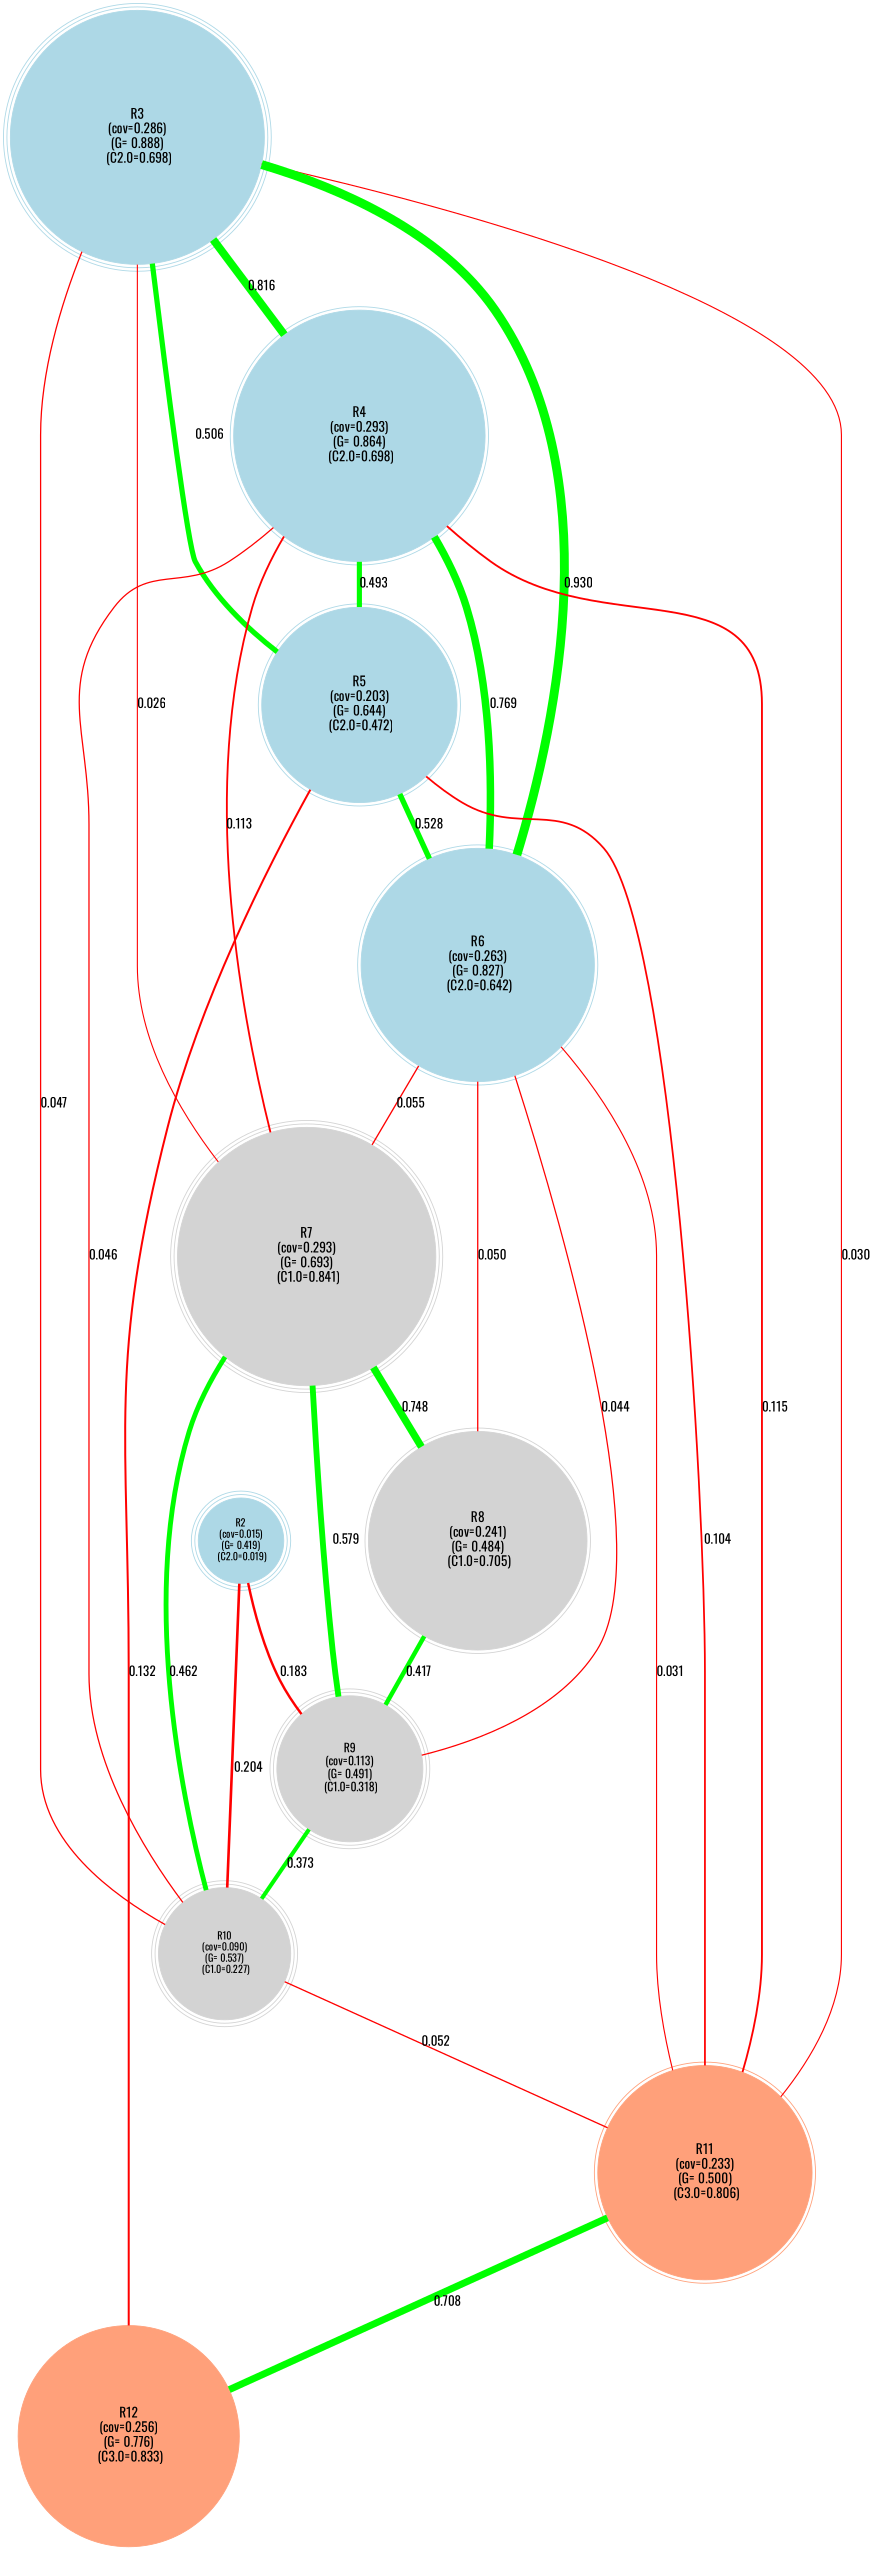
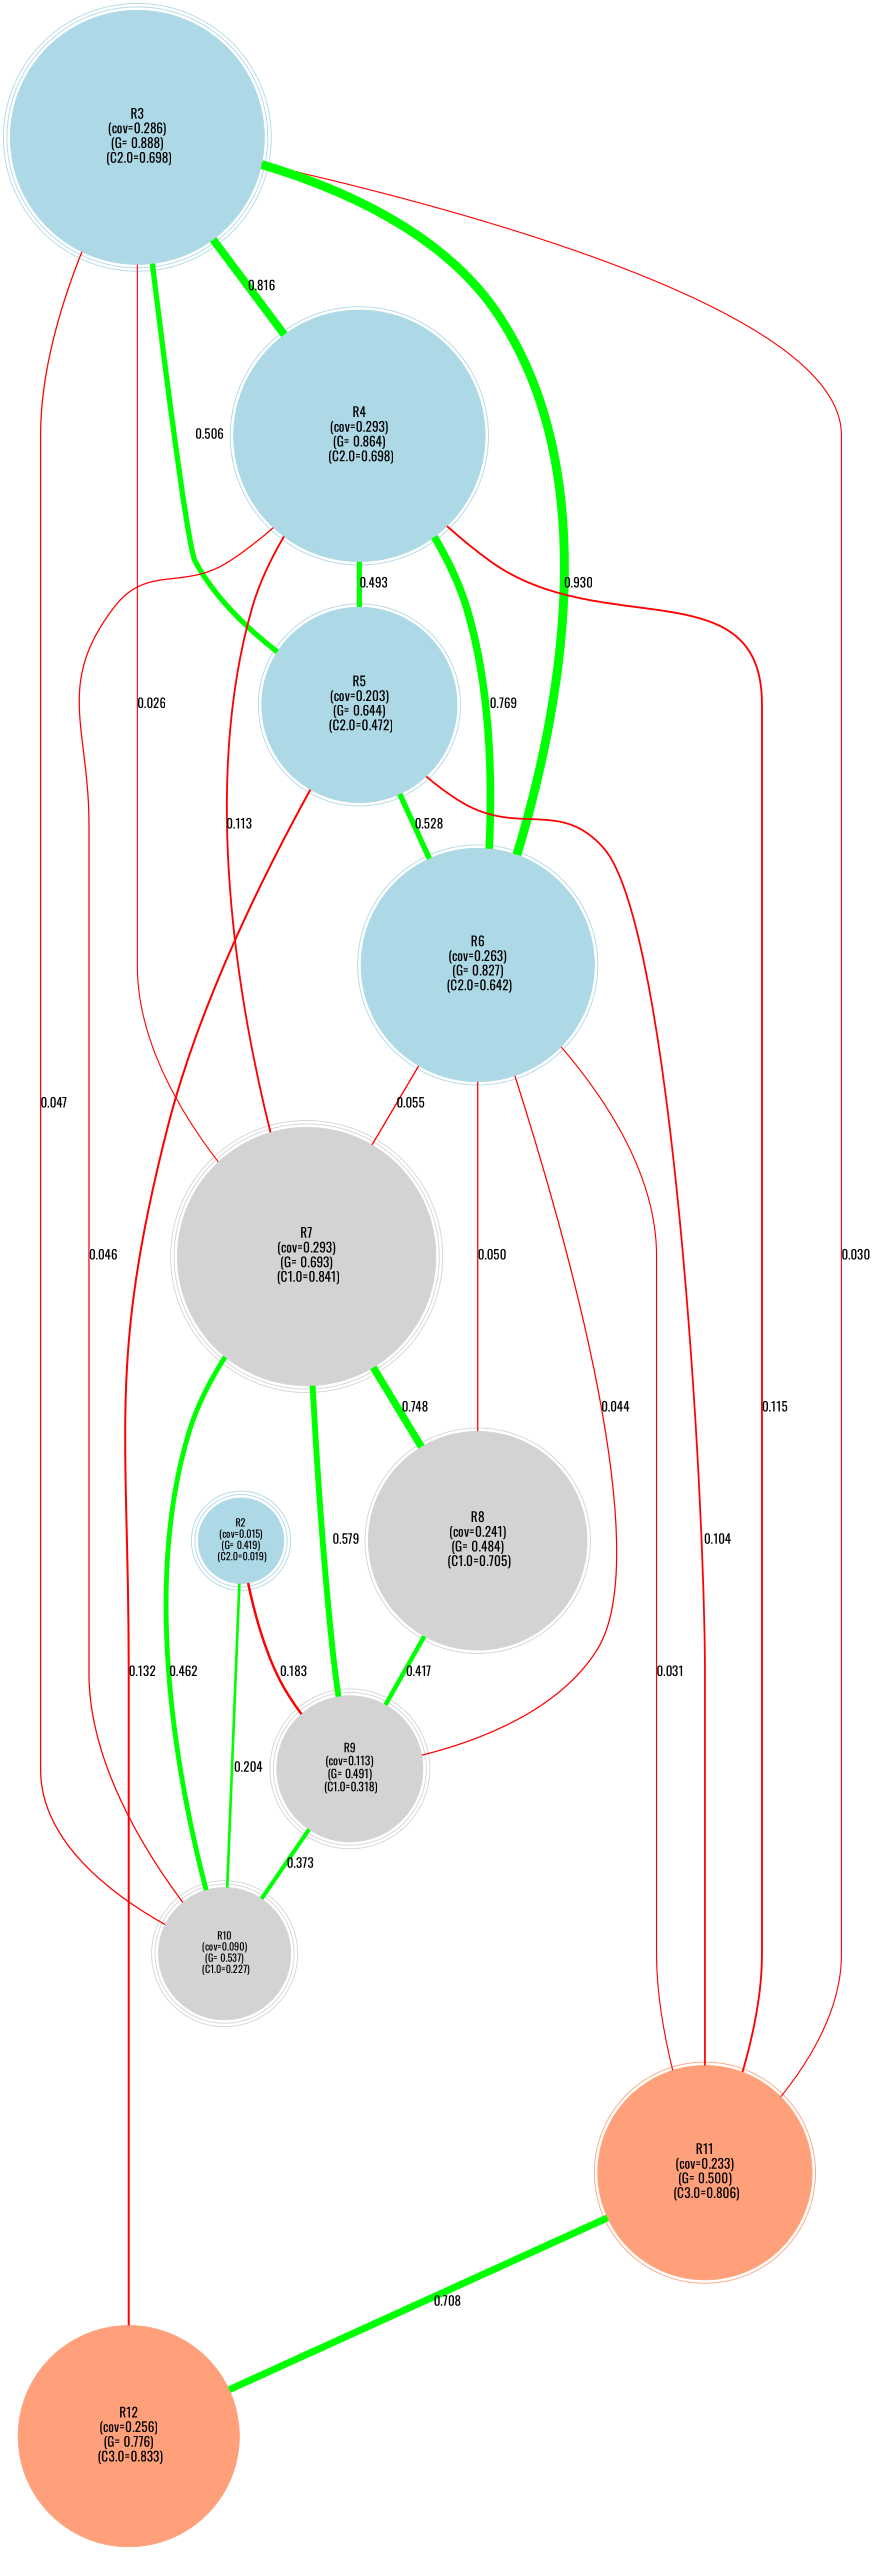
  graph {
    fontname=Oswald
    nodesep=0.3
    node [color="#add8e6" fillcolor="#add8e6" fixedsize=true fontcolor=black fontname=Oswald fontsize=15.399999618530273 peripheries=3 shape=circle style=filled]
    edge [color=red fontname=Oswald fontsize=15 labelfontcolor=red]
    n1 [fontsize=11.800000190734863 height=1.150 label="R2\n (cov=0.015) \n (G= 0.419) \n (C2.0=0.019)" width=1.150]
    n2 [color="#d3d3d3" fillcolor="#d3d3d3" fontsize=13.600000381469727 height=2.128 label="R9\n (cov=0.113) \n (G= 0.491) \n (C1.0=0.318)" width=2.128]
    n3 [color="#d3d3d3" fillcolor="#d3d3d3" fontsize=11.800000190734863 height=1.902 label="R10\n (cov=0.090) \n (G= 0.537) \n (C1.0=0.227)" width=1.902]
    n4 [color="#d3d3d3" fillcolor="#d3d3d3" height=3.932 label="R7\n (cov=0.293) \n (G= 0.693) \n (C1.0=0.841)" width=3.932]
    n5 [color="#d3d3d3" fillcolor="#d3d3d3" height=3.406 label="R8\n (cov=0.241) \n (G= 0.484) \n (C1.0=0.705)" peripheries=2 width=3.406]
    n6 [color="#ffa07a" fillcolor="#ffa07a" height=3.331 label="R11\n (cov=0.233) \n (G= 0.500) \n (C3.0=0.806)" peripheries=2 width=3.331]
    n7 [height=3.857 label="R3\n (cov=0.286) \n (G= 0.888) \n (C2.0=0.698)" width=3.857]
    n8 [height=3.932 label="R4\n (cov=0.293) \n (G= 0.864) \n (C2.0=0.698)" peripheries=2 width=3.932]
    n9 [height=3.030 label="R5\n (cov=0.203) \n (G= 0.644) \n (C2.0=0.472)" peripheries=2 width=3.030]
    n10 [height=3.632 label="R6\n (cov=0.263) \n (G= 0.827) \n (C2.0=0.642)" peripheries=2 width=3.632]
    n11 [color="#ffa07a" fillcolor="#ffa07a" height=3.556 label="R12\n (cov=0.256) \n (G= 0.776) \n (C3.0=0.833)" peripheries=1 width=3.556]
    n1 -- n2 [label=0.183 penwidth=2.826 title="R2 -- R9 (0.183)" weight=81.743]
-   n1 -- n3 [label=0.204 penwidth=3.041 title="R2 -- R10 (0.204)" weight=79.588]
+   n1 -- n3 [color=green label=0.204 penwidth=3.041 title="R2 -- R10 (0.204)" weight=79.588]
    n2 -- n3 [color=green label=0.373 labelfontcolor=green penwidth=4.727 title="R9 -- R10 (0.373)" weight=62.732]
-   n3 -- n6 [label=0.052 penwidth=1.518 title="R10 -- R11 (0.052)" weight=94.815]
    n4 -- n2 [color=green label=0.579 labelfontcolor=green penwidth=6.788 title="R7 -- R9 (0.579)" weight=42.117]
    n4 -- n3 [color=green label=0.462 labelfontcolor=green penwidth=5.623 title="R7 -- R10 (0.462)" weight=53.775]
    n4 -- n5 [color=green label=0.748 labelfontcolor=green penwidth=8.478 title="R7 -- R8 (0.748)" weight=25.224]
    n5 -- n2 [color=green label=0.417 labelfontcolor=green penwidth=5.174 title="R8 -- R9 (0.417)" weight=58.263]
    n6 -- n11 [color=green label=0.708 labelfontcolor=green penwidth=8.084 title="R11 -- R12 (0.708)" weight=29.155]
    n7 -- n3 [label=0.047 penwidth=1.475 title="R3 -- R10 (0.047)" weight=95.254]
    n7 -- n4 [label=0.026 penwidth=1.263 title="R3 -- R7 (0.026)" weight=97.368]
    n7 -- n6 [label=0.030 penwidth=1.295 title="R3 -- R11 (0.030)" weight=97.047]
    n7 -- n8 [color=green label=0.816 labelfontcolor=green penwidth=9.161 title="R3 -- R4 (0.816)" weight=18.393]
    n7 -- n9 [color=green label=0.506 labelfontcolor=green penwidth=6.062 title="R3 -- R5 (0.506)" weight=49.378]
    n7 -- n10 [color=green label=0.930 labelfontcolor=green penwidth=10.304 title="R3 -- R6 (0.930)" weight=6.959]
    n8 -- n3 [label=0.046 penwidth=1.462 title="R4 -- R10 (0.046)" weight=95.377]
    n8 -- n4 [label=0.113 penwidth=2.132 title="R2 -- R7 (0.113)" weight=88.677]
    n8 -- n6 [label=0.115 penwidth=2.150 title="R4 -- R11 (0.115)" weight=88.496]
    n8 -- n9 [color=green label=0.493 labelfontcolor=green penwidth=5.931 title="R4 -- R5 (0.493)" weight=50.693]
    n8 -- n10 [color=green label=0.769 labelfontcolor=green penwidth=8.689 title="R4 -- R6 (0.769)" weight=23.107]
    n9 -- n6 [label=0.104 penwidth=2.037 title="R5 -- R11 (0.104)" weight=89.630]
    n9 -- n10 [color=green label=0.528 labelfontcolor=green penwidth=6.281 title="R5 -- R6 (0.528)" weight=47.192]
    n9 -- n11 [label=0.132 penwidth=2.320 title="R5 -- R12 (0.132)" weight=86.798]
    n10 -- n2 [label=0.044 penwidth=1.443 title="R6 -- R9 (0.044)" weight=95.572]
    n10 -- n4 [label=0.055 penwidth=1.549 title="R6 -- R7 (0.055)" weight=94.508]
    n10 -- n5 [label=0.050 penwidth=1.495 title="R6 -- R10 (0.050)" weight=95.049]
    n10 -- n6 [label=0.031 penwidth=1.308 title="R6 -- R11 (0.031)" weight=96.920]
  }
